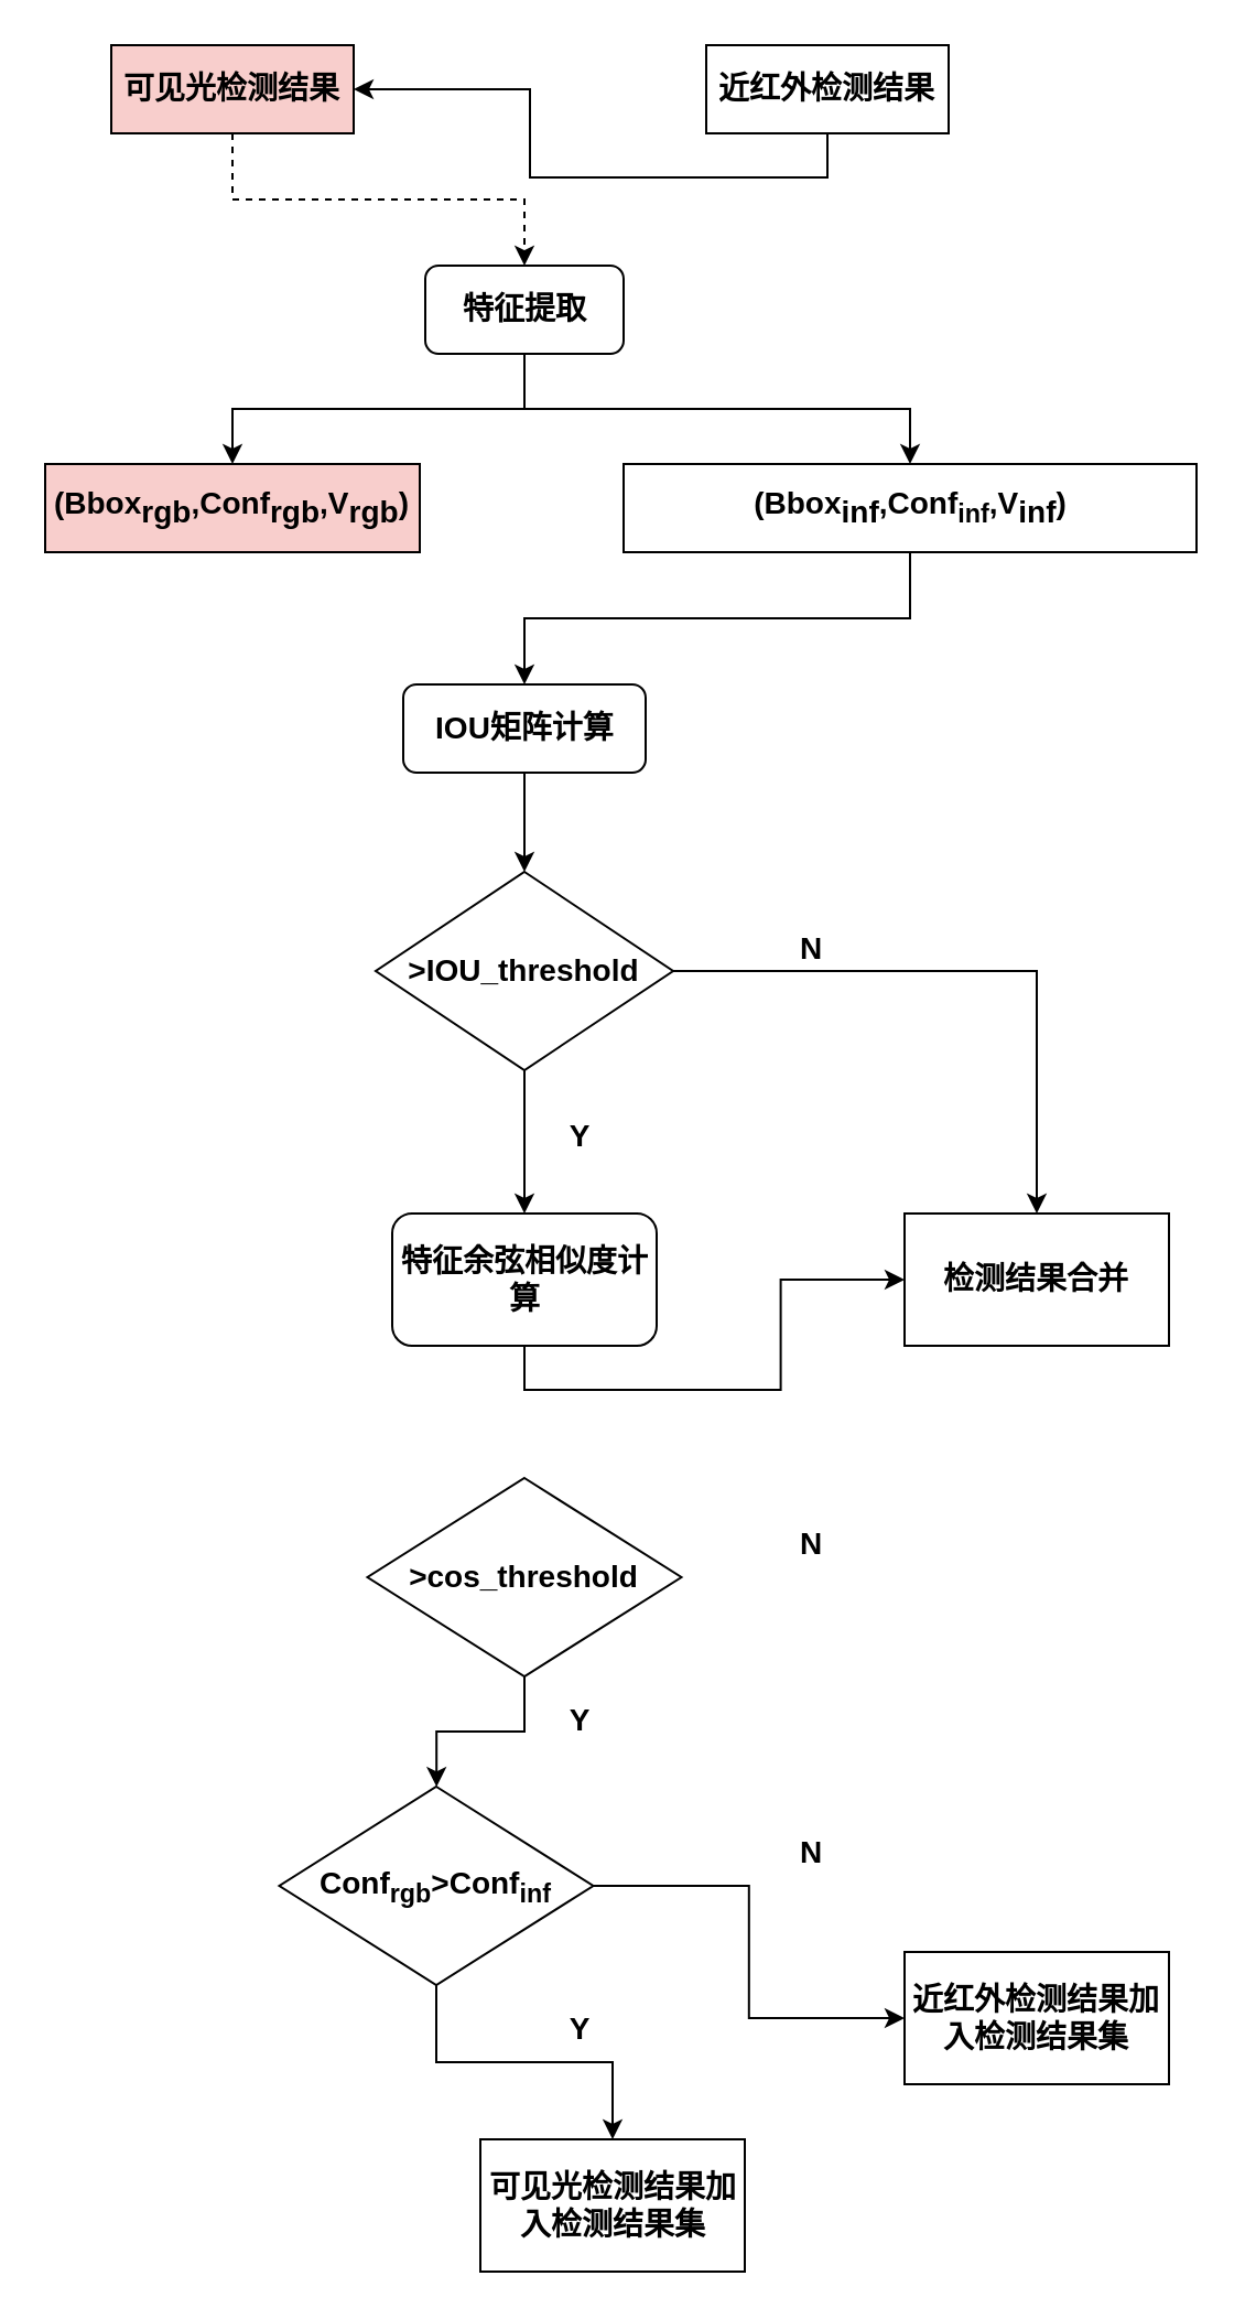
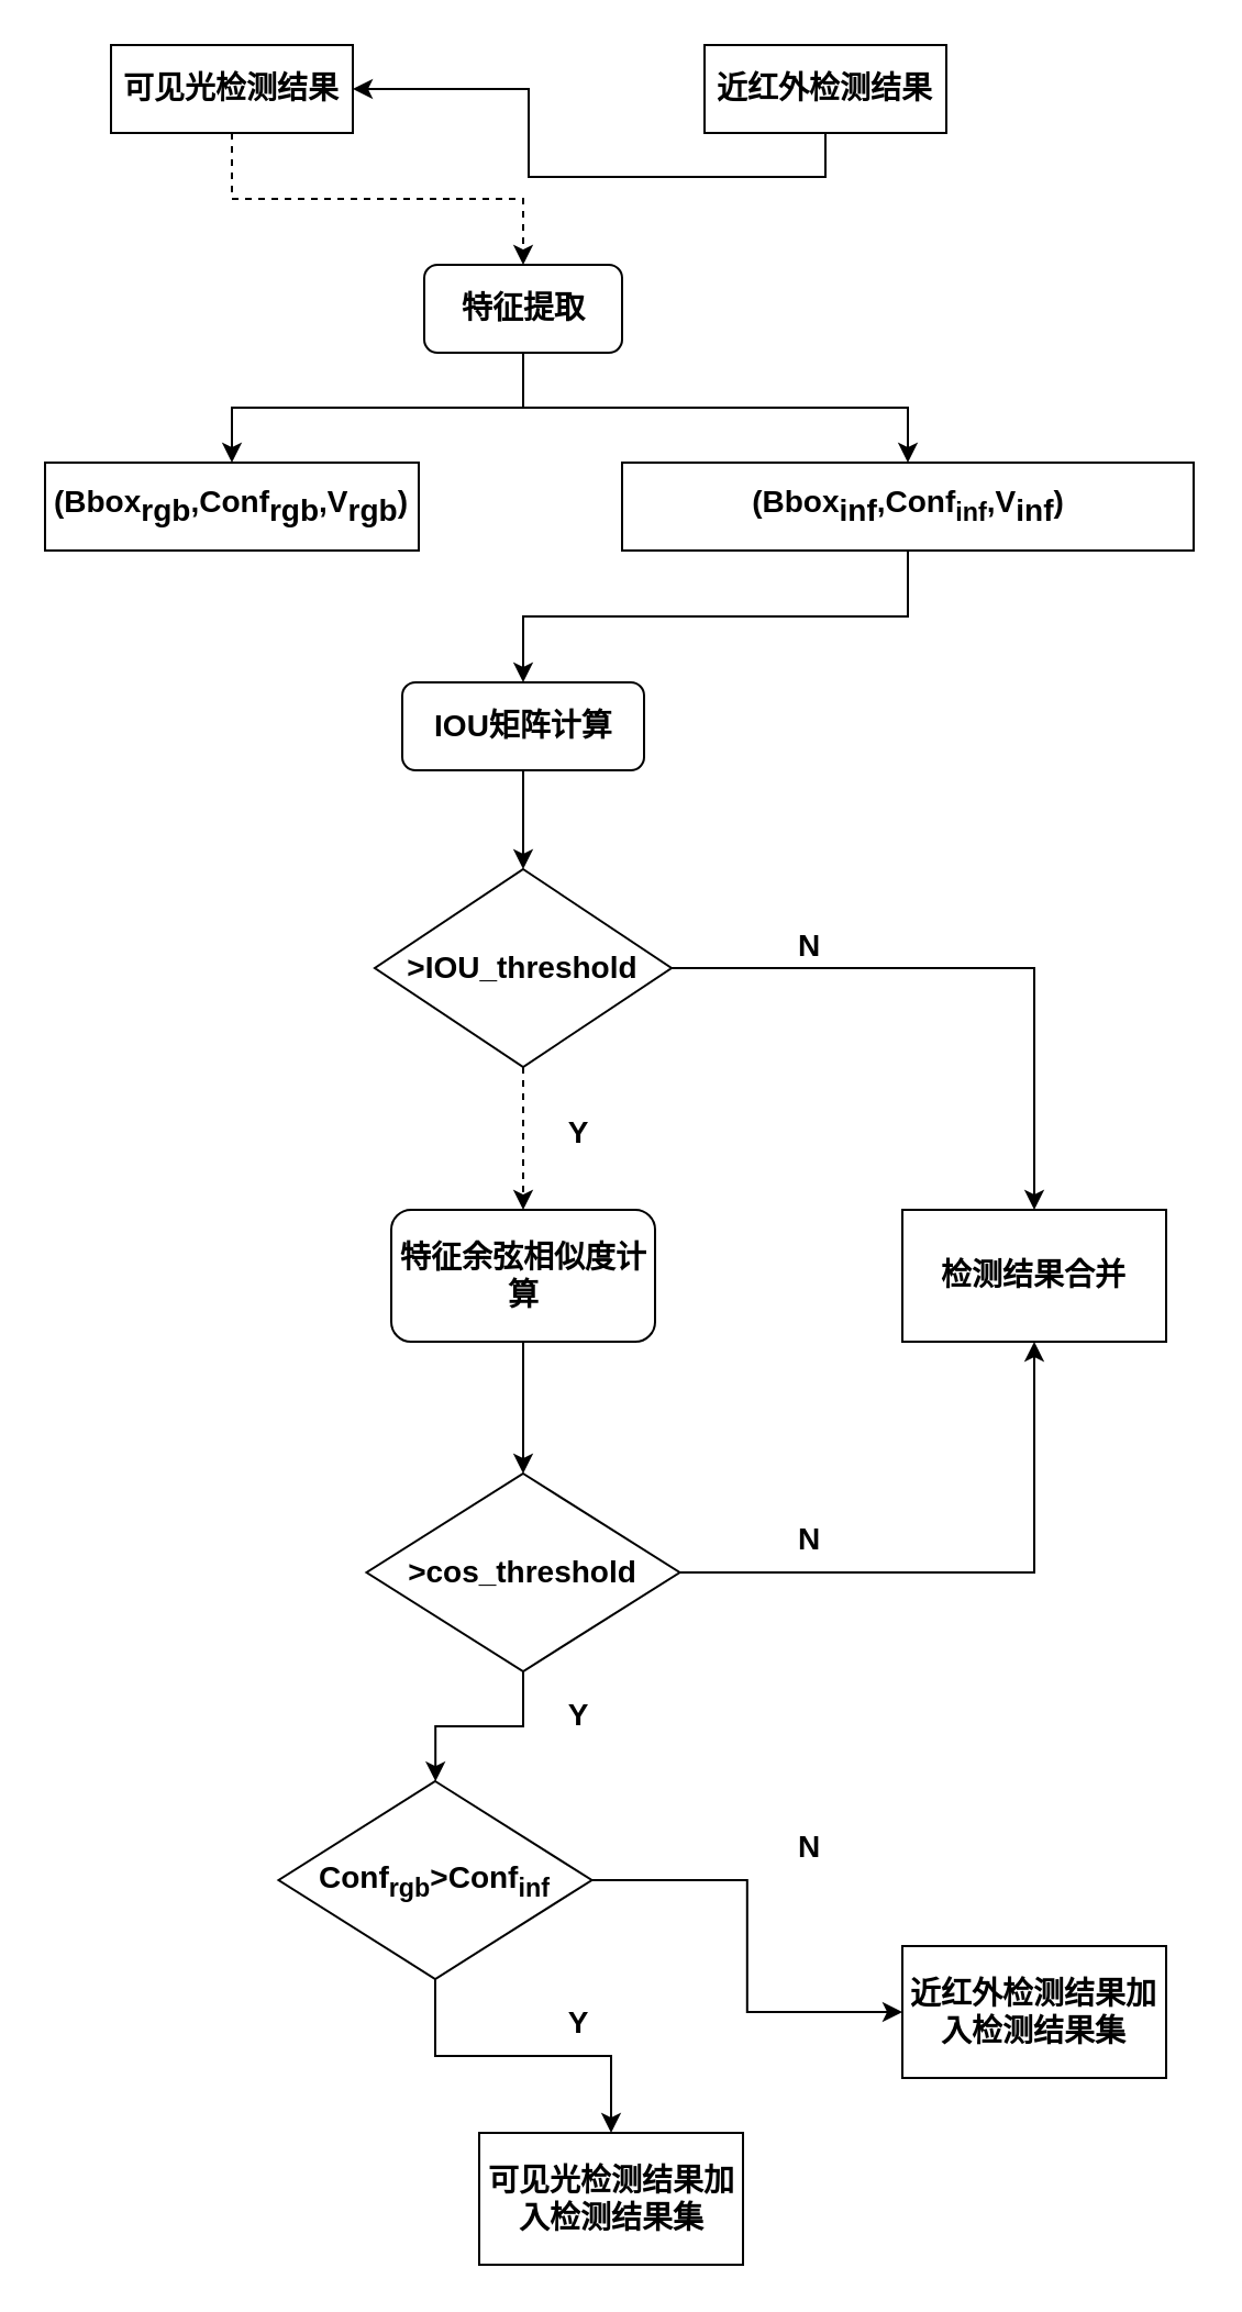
  <mxCell id="0" />
  <mxCell id="1" parent="0" />
  <mxCell id="2" style="edgeStyle=orthogonalEdgeStyle;rounded=0;orthogonalLoop=1;jettySize=auto;html=1;exitX=0.5;exitY=1;exitDx=0;exitDy=0;entryX=0.5;entryY=0;entryDx=0;entryDy=0;fontSize=14;dashed=1;" edge="1" parent="1" source="3" target="8"><mxGeometry relative="1" as="geometry" /></mxCell>
- <mxCell id="3" value="可见光检测结果" style="rounded=0;whiteSpace=wrap;html=1;fontSize=14;fontStyle=1;fillColor=#f8cecc;" vertex="1" parent="1"><mxGeometry x="50" y="20" width="110" height="40" as="geometry" /></mxCell>
+ <mxCell id="3" value="可见光检测结果" style="rounded=0;whiteSpace=wrap;html=1;fontSize=14;fontStyle=1" vertex="1" parent="1"><mxGeometry x="50" y="20" width="110" height="40" as="geometry" /></mxCell>
  <mxCell id="4" style="edgeStyle=orthogonalEdgeStyle;rounded=0;orthogonalLoop=1;jettySize=auto;html=1;exitX=0.5;exitY=1;exitDx=0;exitDy=0;fontSize=14;" edge="1" parent="1" source="5" target="3"><mxGeometry relative="1" as="geometry" /></mxCell>
  <mxCell id="5" value="近红外检测结果" style="rounded=0;whiteSpace=wrap;html=1;fontSize=14;fontStyle=1" vertex="1" parent="1"><mxGeometry x="320" y="20" width="110" height="40" as="geometry" /></mxCell>
  <mxCell id="6" style="edgeStyle=orthogonalEdgeStyle;rounded=0;orthogonalLoop=1;jettySize=auto;html=1;exitX=0.5;exitY=1;exitDx=0;exitDy=0;entryX=0.5;entryY=0;entryDx=0;entryDy=0;fontSize=14;" edge="1" parent="1" source="8" target="9"><mxGeometry relative="1" as="geometry" /></mxCell>
  <mxCell id="7" style="edgeStyle=orthogonalEdgeStyle;rounded=0;orthogonalLoop=1;jettySize=auto;html=1;exitX=0.5;exitY=1;exitDx=0;exitDy=0;fontSize=14;" edge="1" parent="1" source="8" target="11"><mxGeometry relative="1" as="geometry" /></mxCell>
  <mxCell id="8" value="特征提取" style="rounded=1;whiteSpace=wrap;html=1;fontSize=14;fontStyle=1" vertex="1" parent="1"><mxGeometry x="192.5" y="120" width="90" height="40" as="geometry" /></mxCell>
- <mxCell id="9" value="(Bbox&lt;sub style=&quot;font-size: 14px;&quot;&gt;rgb&lt;/sub&gt;,Conf&lt;sub style=&quot;font-size: 14px;&quot;&gt;rgb&lt;/sub&gt;,V&lt;sub style=&quot;font-size: 14px;&quot;&gt;rgb&lt;/sub&gt;)" style="rounded=0;whiteSpace=wrap;html=1;fontSize=14;fontStyle=1;fillColor=#f8cecc;" vertex="1" parent="1"><mxGeometry x="20" y="210" width="170" height="40" as="geometry" /></mxCell>
+ <mxCell id="9" value="(Bbox&lt;sub style=&quot;font-size: 14px;&quot;&gt;rgb&lt;/sub&gt;,Conf&lt;sub style=&quot;font-size: 14px;&quot;&gt;rgb&lt;/sub&gt;,V&lt;sub style=&quot;font-size: 14px;&quot;&gt;rgb&lt;/sub&gt;)" style="rounded=0;whiteSpace=wrap;html=1;fontSize=14;fontStyle=1" vertex="1" parent="1"><mxGeometry x="20" y="210" width="170" height="40" as="geometry" /></mxCell>
  <mxCell id="10" style="edgeStyle=orthogonalEdgeStyle;rounded=0;orthogonalLoop=1;jettySize=auto;html=1;exitX=0.5;exitY=1;exitDx=0;exitDy=0;entryX=0.5;entryY=0;entryDx=0;entryDy=0;fontSize=14;" edge="1" parent="1" source="11" target="13"><mxGeometry relative="1" as="geometry" /></mxCell>
  <mxCell id="11" value="(Bbox&lt;sub style=&quot;font-size: 14px&quot;&gt;inf&lt;/sub&gt;,Conf&lt;sub&gt;inf&lt;/sub&gt;,V&lt;sub style=&quot;font-size: 14px&quot;&gt;inf&lt;/sub&gt;)" style="rounded=0;whiteSpace=wrap;html=1;fontSize=14;fontStyle=1" vertex="1" parent="1"><mxGeometry x="282.5" y="210" width="260" height="40" as="geometry" /></mxCell>
  <mxCell id="12" style="edgeStyle=orthogonalEdgeStyle;rounded=0;orthogonalLoop=1;jettySize=auto;html=1;exitX=0.5;exitY=1;exitDx=0;exitDy=0;entryX=0.5;entryY=0;entryDx=0;entryDy=0;fontSize=14;" edge="1" parent="1" source="13" target="16"><mxGeometry relative="1" as="geometry" /></mxCell>
  <mxCell id="13" value="IOU矩阵计算" style="rounded=1;whiteSpace=wrap;html=1;fontSize=14;fontStyle=1" vertex="1" parent="1"><mxGeometry x="182.5" y="310" width="110" height="40" as="geometry" /></mxCell>
- <mxCell id="14" style="edgeStyle=orthogonalEdgeStyle;rounded=0;orthogonalLoop=1;jettySize=auto;html=1;exitX=0.5;exitY=1;exitDx=0;exitDy=0;entryX=0.5;entryY=0;entryDx=0;entryDy=0;fontSize=14;" edge="1" parent="1" source="16" target="18"><mxGeometry relative="1" as="geometry" /></mxCell>
+ <mxCell id="14" style="edgeStyle=orthogonalEdgeStyle;rounded=0;orthogonalLoop=1;jettySize=auto;html=1;exitX=0.5;exitY=1;exitDx=0;exitDy=0;entryX=0.5;entryY=0;entryDx=0;entryDy=0;fontSize=14;dashed=1;" edge="1" parent="1" source="16" target="18"><mxGeometry relative="1" as="geometry" /></mxCell>
  <mxCell id="15" style="edgeStyle=orthogonalEdgeStyle;rounded=0;orthogonalLoop=1;jettySize=auto;html=1;exitX=1;exitY=0.5;exitDx=0;exitDy=0;fontSize=14;" edge="1" parent="1" source="16" target="19"><mxGeometry relative="1" as="geometry" /></mxCell>
  <mxCell id="16" value="&amp;gt;IOU_threshold" style="rhombus;whiteSpace=wrap;html=1;fontSize=14;fontStyle=1" vertex="1" parent="1"><mxGeometry x="170" y="395" width="135" height="90" as="geometry" /></mxCell>
- <mxCell id="17" style="edgeStyle=orthogonalEdgeStyle;rounded=0;orthogonalLoop=1;jettySize=auto;html=1;exitX=0.5;exitY=1;exitDx=0;exitDy=0;fontSize=14;" edge="1" parent="1" source="18" target="19"><mxGeometry relative="1" as="geometry" /></mxCell>
+ <mxCell id="17" style="edgeStyle=orthogonalEdgeStyle;rounded=0;orthogonalLoop=1;jettySize=auto;html=1;exitX=0.5;exitY=1;exitDx=0;exitDy=0;entryX=0.5;entryY=0;entryDx=0;entryDy=0;fontSize=14;" edge="1" parent="1" source="18" target="22"><mxGeometry relative="1" as="geometry" /></mxCell>
  <mxCell id="18" value="特征余弦相似度计算" style="rounded=1;whiteSpace=wrap;html=1;fontSize=14;fontStyle=1" vertex="1" parent="1"><mxGeometry x="177.5" y="550" width="120" height="60" as="geometry" /></mxCell>
  <mxCell id="19" value="检测结果合并" style="rounded=0;whiteSpace=wrap;html=1;fontSize=14;fontStyle=1" vertex="1" parent="1"><mxGeometry x="410" y="550" width="120" height="60" as="geometry" /></mxCell>
  <mxCell id="20" style="edgeStyle=orthogonalEdgeStyle;rounded=0;orthogonalLoop=1;jettySize=auto;html=1;exitX=0.5;exitY=1;exitDx=0;exitDy=0;fontSize=14;" edge="1" parent="1" source="22" target="25"><mxGeometry relative="1" as="geometry" /></mxCell>
+ <mxCell id="21" style="edgeStyle=orthogonalEdgeStyle;rounded=0;orthogonalLoop=1;jettySize=auto;html=1;exitX=1;exitY=0.5;exitDx=0;exitDy=0;entryX=0.5;entryY=1;entryDx=0;entryDy=0;fontSize=14;" edge="1" parent="1" source="22" target="19"><mxGeometry relative="1" as="geometry" /></mxCell>
  <mxCell id="22" value="&amp;gt;cos_threshold" style="rhombus;whiteSpace=wrap;html=1;fontSize=14;fontStyle=1" vertex="1" parent="1"><mxGeometry x="166.25" y="670" width="142.5" height="90" as="geometry" /></mxCell>
  <mxCell id="23" style="edgeStyle=orthogonalEdgeStyle;rounded=0;orthogonalLoop=1;jettySize=auto;html=1;exitX=0.5;exitY=1;exitDx=0;exitDy=0;entryX=0.5;entryY=0;entryDx=0;entryDy=0;fontSize=14;" edge="1" parent="1" source="25" target="27"><mxGeometry relative="1" as="geometry" /></mxCell>
  <mxCell id="24" style="edgeStyle=orthogonalEdgeStyle;rounded=0;orthogonalLoop=1;jettySize=auto;html=1;exitX=1;exitY=0.5;exitDx=0;exitDy=0;entryX=0;entryY=0.5;entryDx=0;entryDy=0;fontSize=14;" edge="1" parent="1" source="25" target="26"><mxGeometry relative="1" as="geometry" /></mxCell>
  <mxCell id="25" value="Conf&lt;sub&gt;rgb&lt;/sub&gt;&amp;gt;Conf&lt;sub&gt;inf&lt;/sub&gt;" style="rhombus;whiteSpace=wrap;html=1;fontSize=14;fontStyle=1" vertex="1" parent="1"><mxGeometry x="126.25" y="810" width="142.5" height="90" as="geometry" /></mxCell>
  <mxCell id="26" value="近红外检测结果加入检测结果集" style="rounded=0;whiteSpace=wrap;html=1;fontSize=14;fontStyle=1" vertex="1" parent="1"><mxGeometry x="410" y="885" width="120" height="60" as="geometry" /></mxCell>
  <mxCell id="27" value="可见光检测结果加入检测结果集" style="rounded=0;whiteSpace=wrap;html=1;fontSize=14;fontStyle=1" vertex="1" parent="1"><mxGeometry x="217.5" y="970" width="120" height="60" as="geometry" /></mxCell>
  <mxCell id="28" value="N" style="text;html=1;strokeColor=none;fillColor=none;align=center;verticalAlign=middle;whiteSpace=wrap;rounded=0;fontSize=14;fontStyle=1" vertex="1" parent="1"><mxGeometry x="347.5" y="420" width="40" height="20" as="geometry" /></mxCell>
  <mxCell id="29" value="N" style="text;html=1;strokeColor=none;fillColor=none;align=center;verticalAlign=middle;whiteSpace=wrap;rounded=0;fontSize=14;fontStyle=1" vertex="1" parent="1"><mxGeometry x="347.5" y="690" width="40" height="20" as="geometry" /></mxCell>
  <mxCell id="30" value="N" style="text;html=1;strokeColor=none;fillColor=none;align=center;verticalAlign=middle;whiteSpace=wrap;rounded=0;fontSize=14;fontStyle=1" vertex="1" parent="1"><mxGeometry x="347.5" y="830" width="40" height="20" as="geometry" /></mxCell>
  <mxCell id="31" value="Y" style="text;html=1;strokeColor=none;fillColor=none;align=center;verticalAlign=middle;whiteSpace=wrap;rounded=0;fontSize=14;fontStyle=1" vertex="1" parent="1"><mxGeometry x="242.5" y="505" width="40" height="20" as="geometry" /></mxCell>
  <mxCell id="32" value="Y" style="text;html=1;strokeColor=none;fillColor=none;align=center;verticalAlign=middle;whiteSpace=wrap;rounded=0;fontSize=14;fontStyle=1" vertex="1" parent="1"><mxGeometry x="242.5" y="770" width="40" height="20" as="geometry" /></mxCell>
  <mxCell id="33" value="Y" style="text;html=1;strokeColor=none;fillColor=none;align=center;verticalAlign=middle;whiteSpace=wrap;rounded=0;fontSize=14;fontStyle=1" vertex="1" parent="1"><mxGeometry x="242.5" y="910" width="40" height="20" as="geometry" /></mxCell>
